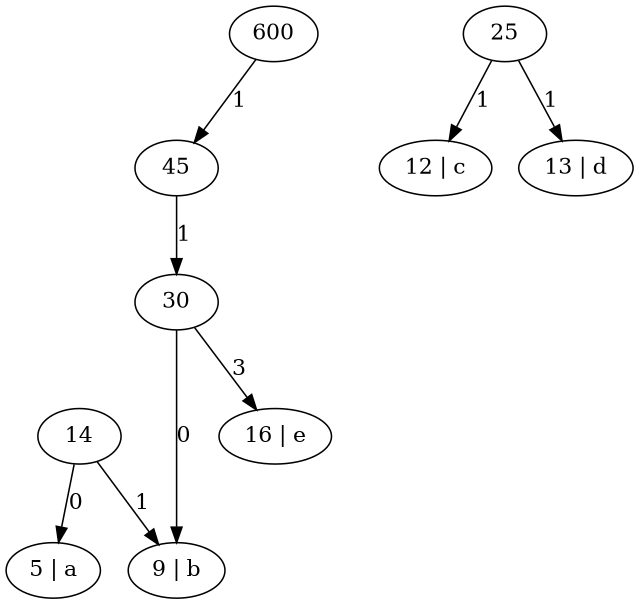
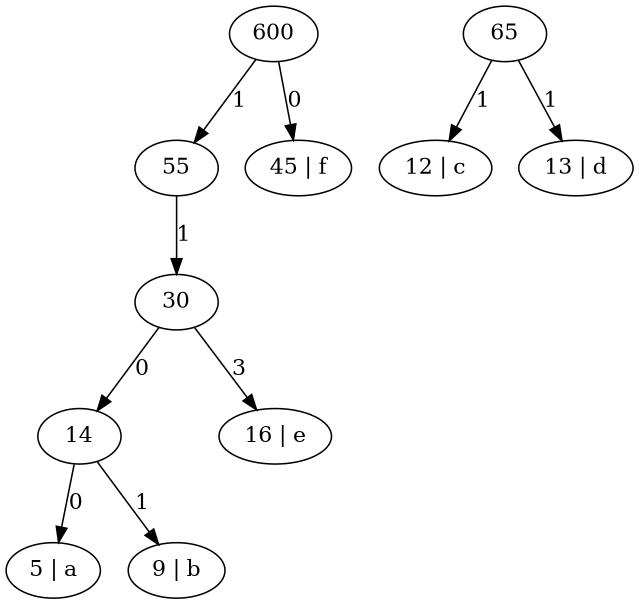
  digraph {
    n1 [label=14]
    n2 [label="5 | a"]
    n3 [label="9 | b"]
-   n4 [label=25]
+   n4 [label=65]
    n5 [label="12 | c"]
    n6 [label="13 | d"]
    n7 [label=30]
    n8 [label="16 | e"]
-   n9 [label=45]
+   n9 [label=55]
    n10 [label=600]
+   n11 [label="45 | f"]
    n1 -> n2 [label=0]
    n1 -> n3 [label=1]
    n4 -> n5 [label=1]
    n4 -> n6 [label=1]
-   n7 -> n3 [label=0]
+   n7 -> n1 [label=0]
    n7 -> n8 [label=3]
    n9 -> n7 [label=1]
    n10 -> n9 [label=1]
+   n10 -> n11 [label=0]
  }
